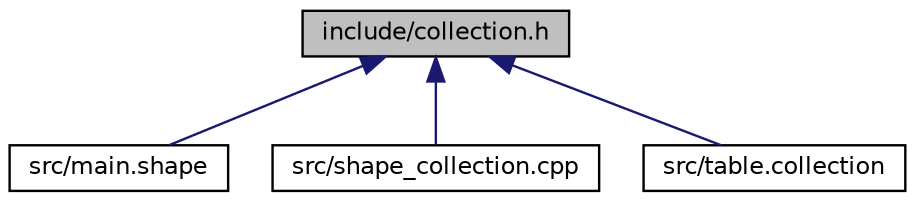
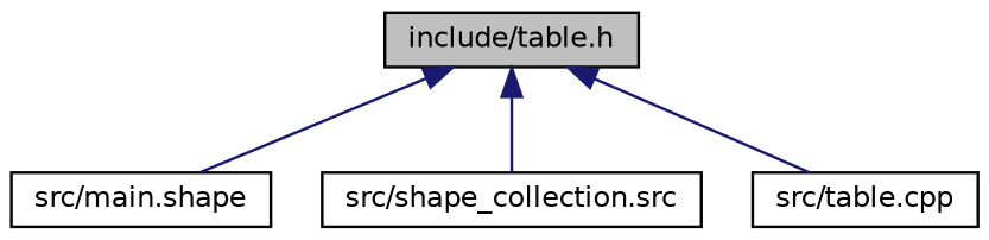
  digraph {
    node [color=black fillcolor=white fontname=Helvetica fontsize=10 shape=record style=filled]
    edge [color=midnightblue dir=back fontname=Helvetica fontsize=10 labelfontname=Helvetica labelfontsize=10 style=solid]
-   n1 [fillcolor=grey75 fontcolor=black height=0.2 label="include/collection.h" width=0.4]
+   n1 [fillcolor=grey75 fontcolor=black height=0.2 label="include/table.h" width=0.4]
    n2 [height=0.2 label="src/main.shape" width=0.4]
-   n3 [height=0.2 label="src/shape_collection.cpp" width=0.4]
-   n4 [height=0.2 label="src/table.collection" width=0.4]
+   n3 [height=0.2 label="src/shape_collection.src" width=0.4]
+   n4 [height=0.2 label="src/table.cpp" width=0.4]
    n1 -> n2
    n1 -> n3
    n1 -> n4
  }
